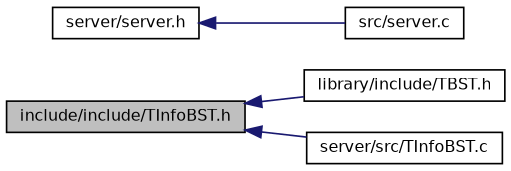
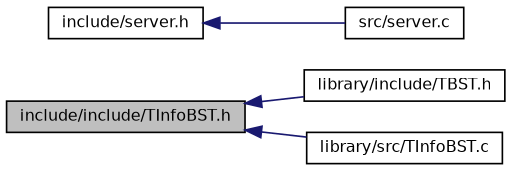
  digraph {
    rankdir=LR
    node [color=black fillcolor=white fontname=Helvetica fontsize=10 shape=record style=filled]
    edge [color=midnightblue dir=back fontname=Helvetica fontsize=10 labelfontname=Helvetica labelfontsize=10 style=solid]
    n1 [fillcolor=grey75 fontcolor=black height=0.2 label="include/include/TInfoBST.h" width=0.4]
    n2 [height=0.2 label="library/include/TBST.h" width=0.4]
-   n3 [height=0.2 label="server/src/TInfoBST.c" width=0.4]
-   n4 [height=0.2 label="server/server.h" width=0.4]
+   n3 [height=0.2 label="library/src/TInfoBST.c" width=0.4]
+   n4 [height=0.2 label="include/server.h" width=0.4]
    n5 [height=0.2 label="src/server.c" width=0.4]
    n1 -> n2
    n1 -> n3
    n4 -> n5
  }
